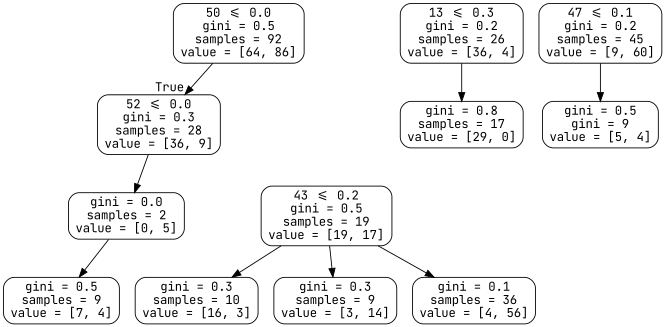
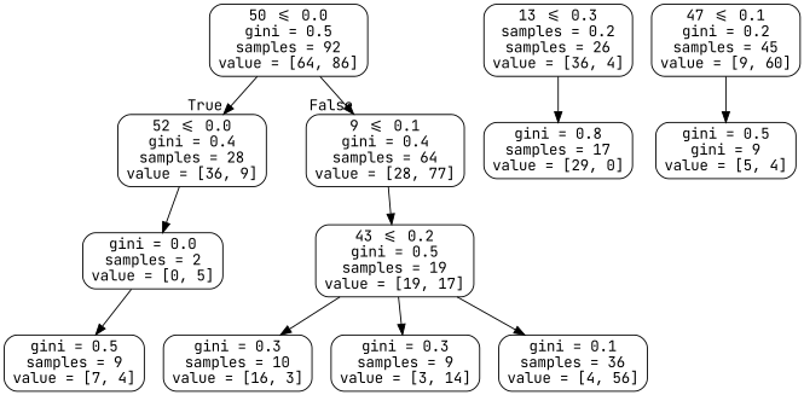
  digraph {
    fontname="JetBrains Mono"
    node [color=black fontname="JetBrains Mono" shape=box style=rounded]
    edge [fontname="JetBrains Mono"]
    n1 [label="50 <= 0.0\ngini = 0.5\nsamples = 92\nvalue = [64, 86]"]
-   n2 [label="52 <= 0.0\ngini = 0.3\nsamples = 28\nvalue = [36, 9]"]
+   n2 [label="52 <= 0.0\ngini = 0.4\nsamples = 28\nvalue = [36, 9]"]
+   n3 [label="9 <= 0.1\ngini = 0.4\nsamples = 64\nvalue = [28, 77]"]
    n4 [label="gini = 0.0\nsamples = 2\nvalue = [0, 5]"]
    n5 [label="43 <= 0.2\ngini = 0.5\nsamples = 19\nvalue = [19, 17]"]
-   n6 [label="13 <= 0.3\ngini = 0.2\nsamples = 26\nvalue = [36, 4]"]
+   n6 [label="13 <= 0.3\nsamples = 0.2\nsamples = 26\nvalue = [36, 4]"]
    n7 [label="gini = 0.8\nsamples = 17\nvalue = [29, 0]"]
    n8 [label="gini = 0.5\nsamples = 9\nvalue = [7, 4]"]
    n9 [label="gini = 0.3\nsamples = 10\nvalue = [16, 3]"]
    n10 [label="gini = 0.3\nsamples = 9\nvalue = [3, 14]"]
    n11 [label="gini = 0.1\nsamples = 36\nvalue = [4, 56]"]
    n12 [label="47 <= 0.1\ngini = 0.2\nsamples = 45\nvalue = [9, 60]"]
    n13 [label="gini = 0.5\ngini = 9\nvalue = [5, 4]"]
    n1 -> n2 [headlabel=True labelangle=45 labeldistance=2.5]
+   n1 -> n3 [headlabel=False labelangle=-45 labeldistance=2.5]
    n2 -> n4
+   n3 -> n5
    n4 -> n8
    n5 -> n9
    n5 -> n10
    n5 -> n11
    n6 -> n7
    n12 -> n13
  }
